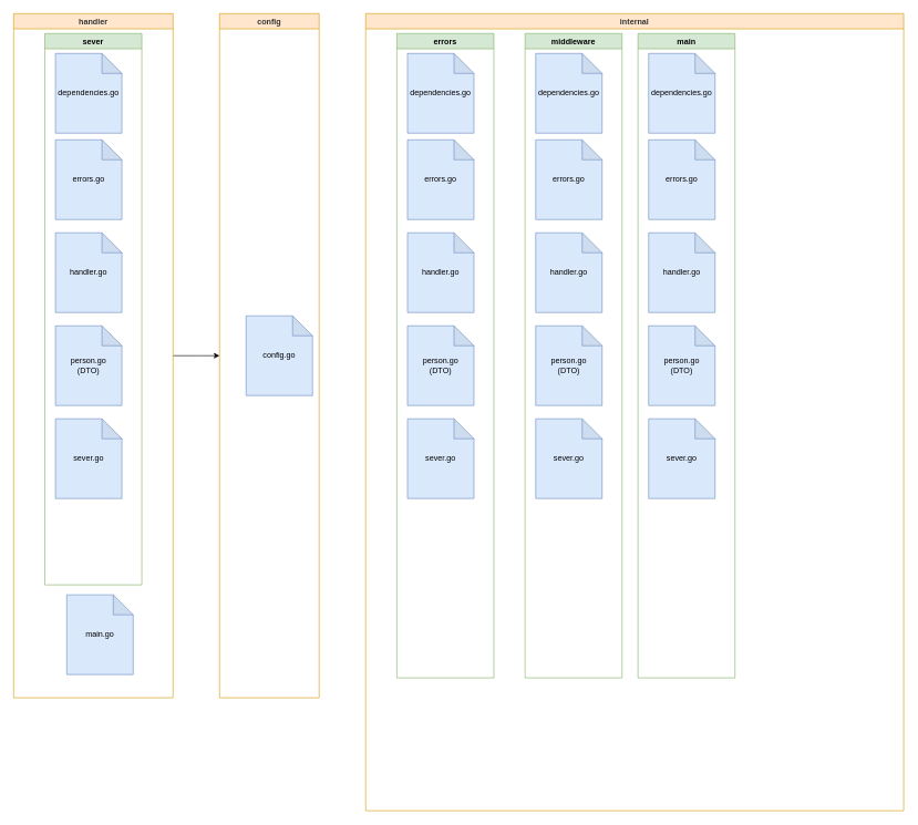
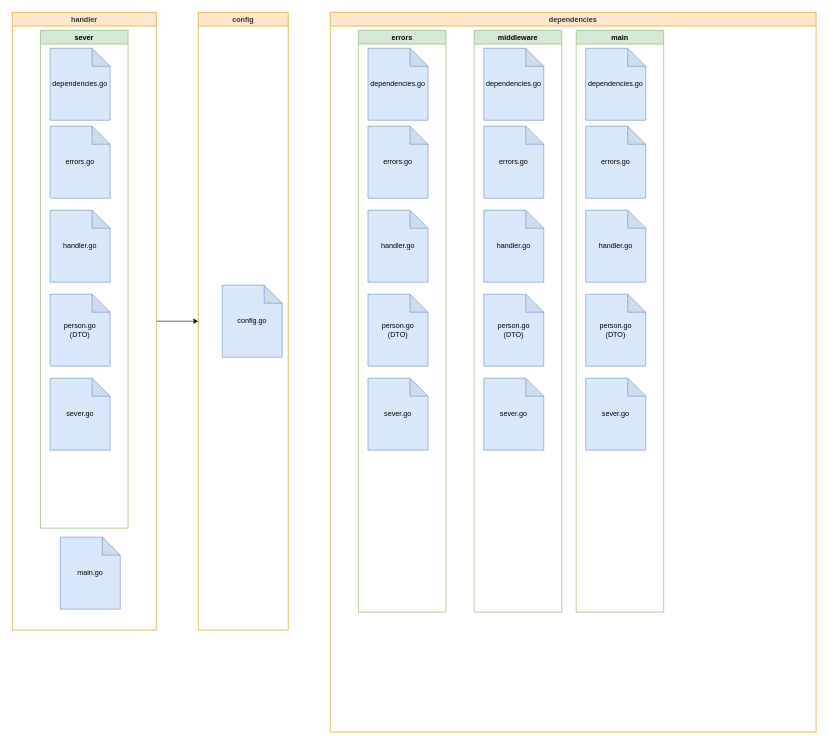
  <mxCell id="0" />
  <mxCell id="1" parent="0" />
  <mxCell id="2" style="edgeStyle=orthogonalEdgeStyle;rounded=0;orthogonalLoop=1;jettySize=auto;html=1;" edge="1" parent="1" source="3"><mxGeometry relative="1" as="geometry"><mxPoint x="330" y="535" as="targetPoint" /></mxGeometry></mxCell>
  <mxCell id="3" value="handler" style="swimlane;whiteSpace=wrap;html=1;fillColor=#ffe6cc;fontColor=#333333;strokeColor=#d79b00;" vertex="1" parent="1"><mxGeometry x="20" y="20" width="240" height="1030" as="geometry" /></mxCell>
  <mxCell id="4" value="sever" style="swimlane;whiteSpace=wrap;html=1;fillColor=#d5e8d4;strokeColor=#82b366;" vertex="1" parent="3"><mxGeometry x="47" y="30" width="146" height="830" as="geometry"><mxRectangle x="47" y="30" width="60" height="30" as="alternateBounds" /></mxGeometry></mxCell>
  <mxCell id="5" value="dependencies.go" style="shape=note;whiteSpace=wrap;html=1;backgroundOutline=1;darkOpacity=0.05;fillColor=#dae8fc;strokeColor=#6c8ebf;" vertex="1" parent="4"><mxGeometry x="16" y="30" width="100" height="120" as="geometry" /></mxCell>
  <mxCell id="6" value="errors.go" style="shape=note;whiteSpace=wrap;html=1;backgroundOutline=1;darkOpacity=0.05;fillColor=#dae8fc;strokeColor=#6c8ebf;" vertex="1" parent="4"><mxGeometry x="16" y="160" width="100" height="120" as="geometry" /></mxCell>
  <mxCell id="7" value="handler.go" style="shape=note;whiteSpace=wrap;html=1;backgroundOutline=1;darkOpacity=0.05;fillColor=#dae8fc;strokeColor=#6c8ebf;" vertex="1" parent="4"><mxGeometry x="16" y="300" width="100" height="120" as="geometry" /></mxCell>
  <mxCell id="8" value="sever.go" style="shape=note;whiteSpace=wrap;html=1;backgroundOutline=1;darkOpacity=0.05;fillColor=#dae8fc;strokeColor=#6c8ebf;" vertex="1" parent="4"><mxGeometry x="16" y="580" width="100" height="120" as="geometry" /></mxCell>
  <mxCell id="9" value="person.go&lt;div&gt;(DTO)&lt;/div&gt;" style="shape=note;whiteSpace=wrap;html=1;backgroundOutline=1;darkOpacity=0.05;fillColor=#dae8fc;strokeColor=#6c8ebf;" vertex="1" parent="4"><mxGeometry x="16" y="440" width="100" height="120" as="geometry" /></mxCell>
  <mxCell id="10" value="main.go" style="shape=note;whiteSpace=wrap;html=1;backgroundOutline=1;darkOpacity=0.05;fillColor=#dae8fc;strokeColor=#6c8ebf;" vertex="1" parent="3"><mxGeometry x="80" y="875" width="100" height="120" as="geometry" /></mxCell>
  <mxCell id="11" value="config" style="swimlane;whiteSpace=wrap;html=1;fillColor=#ffe6cc;fontColor=#333333;strokeColor=#d79b00;" vertex="1" parent="1"><mxGeometry x="330" y="20" width="150" height="1030" as="geometry" /></mxCell>
  <mxCell id="12" value="config.go" style="shape=note;whiteSpace=wrap;html=1;backgroundOutline=1;darkOpacity=0.05;fillColor=#dae8fc;strokeColor=#6c8ebf;" vertex="1" parent="11"><mxGeometry x="40" y="455" width="100" height="120" as="geometry" /></mxCell>
- <mxCell id="13" value="internal" style="swimlane;whiteSpace=wrap;html=1;fillColor=#ffe6cc;fontColor=#333333;strokeColor=#d79b00;" vertex="1" parent="1"><mxGeometry x="550" y="20" width="810" height="1200" as="geometry" /></mxCell>
+ <mxCell id="13" value="dependencies" style="swimlane;whiteSpace=wrap;html=1;fillColor=#ffe6cc;fontColor=#333333;strokeColor=#d79b00;" vertex="1" parent="1"><mxGeometry x="550" y="20" width="810" height="1200" as="geometry" /></mxCell>
  <mxCell id="14" value="errors" style="swimlane;whiteSpace=wrap;html=1;fillColor=#d5e8d4;strokeColor=#82b366;" vertex="1" parent="13"><mxGeometry x="47" y="30" width="146" height="970" as="geometry" /></mxCell>
  <mxCell id="15" value="dependencies.go" style="shape=note;whiteSpace=wrap;html=1;backgroundOutline=1;darkOpacity=0.05;fillColor=#dae8fc;strokeColor=#6c8ebf;" vertex="1" parent="14"><mxGeometry x="16" y="30" width="100" height="120" as="geometry" /></mxCell>
  <mxCell id="16" value="errors.go" style="shape=note;whiteSpace=wrap;html=1;backgroundOutline=1;darkOpacity=0.05;fillColor=#dae8fc;strokeColor=#6c8ebf;" vertex="1" parent="14"><mxGeometry x="16" y="160" width="100" height="120" as="geometry" /></mxCell>
  <mxCell id="17" value="handler.go" style="shape=note;whiteSpace=wrap;html=1;backgroundOutline=1;darkOpacity=0.05;fillColor=#dae8fc;strokeColor=#6c8ebf;" vertex="1" parent="14"><mxGeometry x="16" y="300" width="100" height="120" as="geometry" /></mxCell>
  <mxCell id="18" value="sever.go" style="shape=note;whiteSpace=wrap;html=1;backgroundOutline=1;darkOpacity=0.05;fillColor=#dae8fc;strokeColor=#6c8ebf;" vertex="1" parent="14"><mxGeometry x="16" y="580" width="100" height="120" as="geometry" /></mxCell>
  <mxCell id="19" value="person.go&lt;div&gt;(DTO)&lt;/div&gt;" style="shape=note;whiteSpace=wrap;html=1;backgroundOutline=1;darkOpacity=0.05;fillColor=#dae8fc;strokeColor=#6c8ebf;" vertex="1" parent="14"><mxGeometry x="16" y="440" width="100" height="120" as="geometry" /></mxCell>
  <mxCell id="20" value="middleware" style="swimlane;whiteSpace=wrap;html=1;fillColor=#d5e8d4;strokeColor=#82b366;" vertex="1" parent="13"><mxGeometry x="240" y="30" width="146" height="970" as="geometry" /></mxCell>
  <mxCell id="21" value="dependencies.go" style="shape=note;whiteSpace=wrap;html=1;backgroundOutline=1;darkOpacity=0.05;fillColor=#dae8fc;strokeColor=#6c8ebf;" vertex="1" parent="20"><mxGeometry x="16" y="30" width="100" height="120" as="geometry" /></mxCell>
  <mxCell id="22" value="errors.go" style="shape=note;whiteSpace=wrap;html=1;backgroundOutline=1;darkOpacity=0.05;fillColor=#dae8fc;strokeColor=#6c8ebf;" vertex="1" parent="20"><mxGeometry x="16" y="160" width="100" height="120" as="geometry" /></mxCell>
  <mxCell id="23" value="handler.go" style="shape=note;whiteSpace=wrap;html=1;backgroundOutline=1;darkOpacity=0.05;fillColor=#dae8fc;strokeColor=#6c8ebf;" vertex="1" parent="20"><mxGeometry x="16" y="300" width="100" height="120" as="geometry" /></mxCell>
  <mxCell id="24" value="sever.go" style="shape=note;whiteSpace=wrap;html=1;backgroundOutline=1;darkOpacity=0.05;fillColor=#dae8fc;strokeColor=#6c8ebf;" vertex="1" parent="20"><mxGeometry x="16" y="580" width="100" height="120" as="geometry" /></mxCell>
  <mxCell id="25" value="person.go&lt;div&gt;(DTO)&lt;/div&gt;" style="shape=note;whiteSpace=wrap;html=1;backgroundOutline=1;darkOpacity=0.05;fillColor=#dae8fc;strokeColor=#6c8ebf;" vertex="1" parent="20"><mxGeometry x="16" y="440" width="100" height="120" as="geometry" /></mxCell>
  <mxCell id="26" value="main" style="swimlane;whiteSpace=wrap;html=1;fillColor=#d5e8d4;strokeColor=#82b366;" vertex="1" parent="13"><mxGeometry x="410" y="30" width="146" height="970" as="geometry" /></mxCell>
  <mxCell id="27" value="dependencies.go" style="shape=note;whiteSpace=wrap;html=1;backgroundOutline=1;darkOpacity=0.05;fillColor=#dae8fc;strokeColor=#6c8ebf;" vertex="1" parent="26"><mxGeometry x="16" y="30" width="100" height="120" as="geometry" /></mxCell>
  <mxCell id="28" value="errors.go" style="shape=note;whiteSpace=wrap;html=1;backgroundOutline=1;darkOpacity=0.05;fillColor=#dae8fc;strokeColor=#6c8ebf;" vertex="1" parent="26"><mxGeometry x="16" y="160" width="100" height="120" as="geometry" /></mxCell>
  <mxCell id="29" value="handler.go" style="shape=note;whiteSpace=wrap;html=1;backgroundOutline=1;darkOpacity=0.05;fillColor=#dae8fc;strokeColor=#6c8ebf;" vertex="1" parent="26"><mxGeometry x="16" y="300" width="100" height="120" as="geometry" /></mxCell>
  <mxCell id="30" value="sever.go" style="shape=note;whiteSpace=wrap;html=1;backgroundOutline=1;darkOpacity=0.05;fillColor=#dae8fc;strokeColor=#6c8ebf;" vertex="1" parent="26"><mxGeometry x="16" y="580" width="100" height="120" as="geometry" /></mxCell>
  <mxCell id="31" value="person.go&lt;div&gt;(DTO)&lt;/div&gt;" style="shape=note;whiteSpace=wrap;html=1;backgroundOutline=1;darkOpacity=0.05;fillColor=#dae8fc;strokeColor=#6c8ebf;" vertex="1" parent="26"><mxGeometry x="16" y="440" width="100" height="120" as="geometry" /></mxCell>
